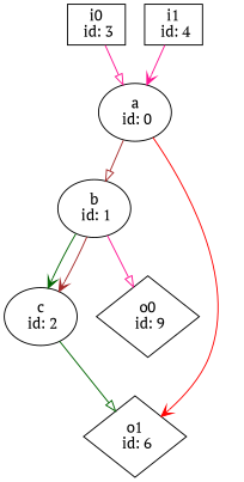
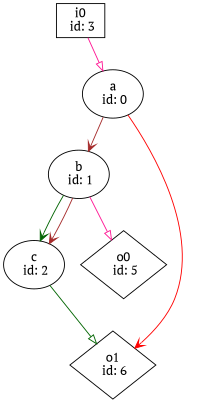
  digraph {
    fontname="PT Serif"
    node [fontname="PT Serif"]
    edge [arrowhead=onormal color=deeppink fontname="PT Serif"]
    n1 [label="a\n id: 0"]
    n2 [label="b\n id: 1"]
    n3 [label="o1\n id: 6" shape=diamond]
    n4 [label="c\n id: 2"]
-   n5 [label="o0\n id: 9" shape=diamond]
+   n5 [label="o0\n id: 5" shape=diamond]
    n6 [label="i0\n id: 3" shape=box]
-   n7 [label="i1\n id: 4" shape=box]
-   n1 -> n2 [color=brown]
+   n1 -> n2 [arrowhead=vee color=brown]
    n1 -> n3 [arrowhead=vee color=red]
    n2 -> n4 [arrowhead=vee color=darkgreen]
    n2 -> n4 [arrowhead=vee color=brown]
    n2 -> n5
    n4 -> n3 [color=darkgreen]
    n6 -> n1
-   n7 -> n1 [arrowhead=vee]
  }
